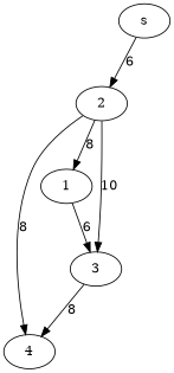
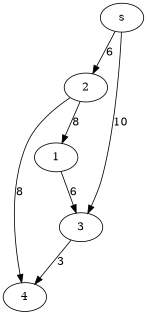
  digraph {
    rankdir=" LR "
    s
    2
    1
    3
    4
    s -> 2 [label=6]
    2 -> 1 [label=8]
-   2 -> 3 [label=10]
+   s -> 3 [label=10]
    2 -> 4 [label=8]
    1 -> 3 [label=6]
-   3 -> 4 [label=8]
+   3 -> 4 [label=3]
  }
